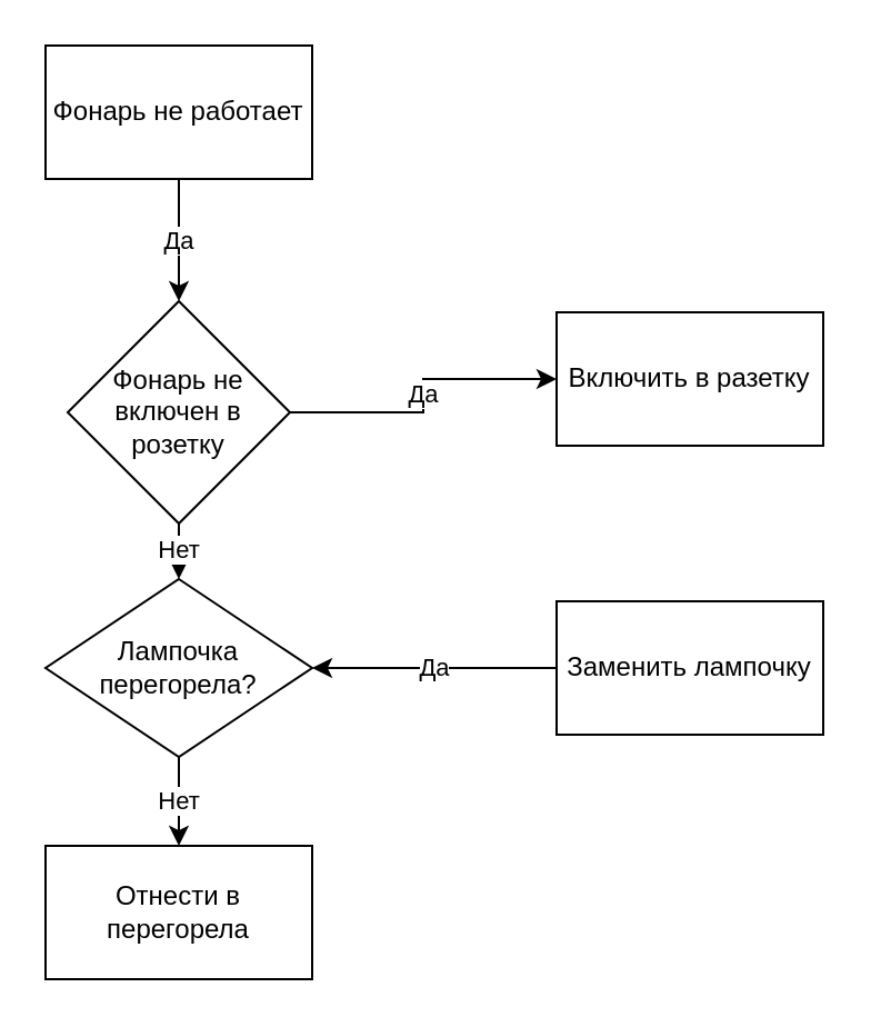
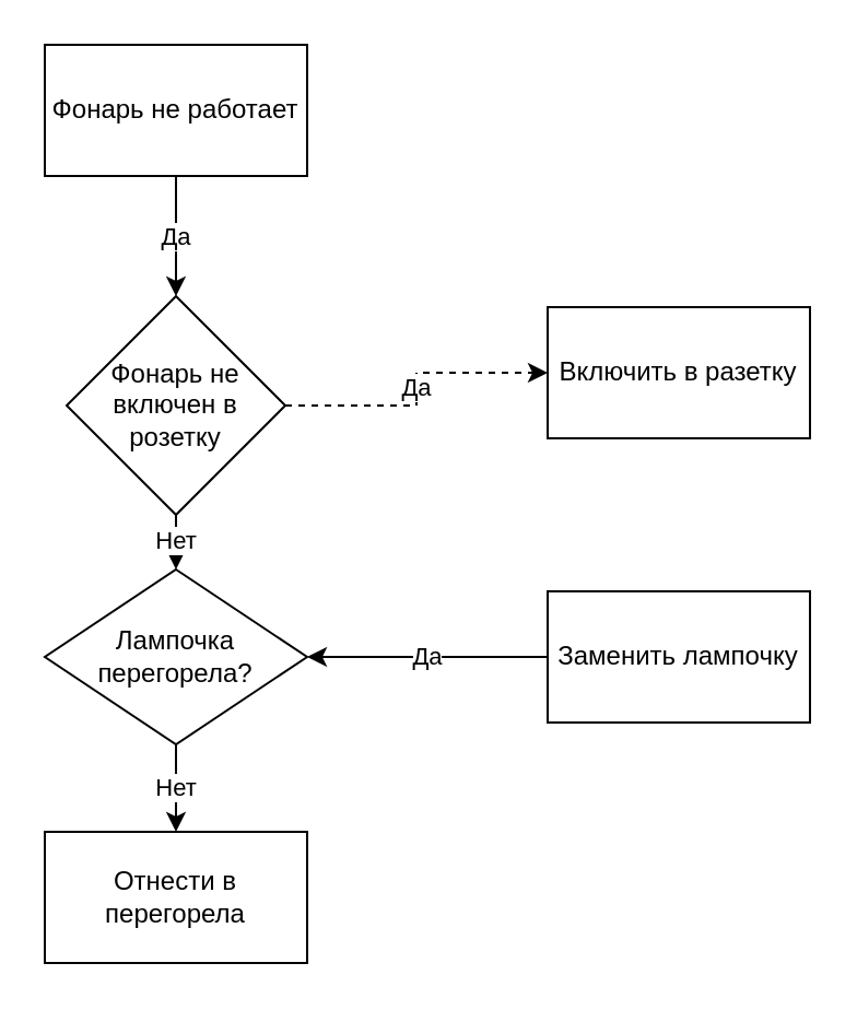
  <mxCell id="0" />
  <mxCell id="1" parent="0" />
  <mxCell id="2" value="Да" style="edgeStyle=orthogonalEdgeStyle;rounded=0;orthogonalLoop=1;jettySize=auto;html=1;" edge="1" parent="1" source="3" target="6"><mxGeometry relative="1" as="geometry" /></mxCell>
  <mxCell id="3" value="Фонарь не работает" style="rounded=0;whiteSpace=wrap;html=1;" vertex="1" parent="1"><mxGeometry x="20" y="20" width="120" height="60" as="geometry" /></mxCell>
- <mxCell id="4" value="Да" style="edgeStyle=orthogonalEdgeStyle;rounded=0;orthogonalLoop=1;jettySize=auto;html=1;" edge="1" parent="1" source="6" target="10"><mxGeometry relative="1" as="geometry" /></mxCell>
+ <mxCell id="4" value="Да" style="edgeStyle=orthogonalEdgeStyle;rounded=0;orthogonalLoop=1;jettySize=auto;html=1;dashed=1;" edge="1" parent="1" source="6" target="10"><mxGeometry relative="1" as="geometry" /></mxCell>
  <mxCell id="5" value="Нет" style="edgeStyle=orthogonalEdgeStyle;rounded=0;orthogonalLoop=1;jettySize=auto;html=1;" edge="1" parent="1" source="6" target="8"><mxGeometry relative="1" as="geometry" /></mxCell>
  <mxCell id="6" value="Фонарь не включен в розетку" style="rhombus;whiteSpace=wrap;html=1;" vertex="1" parent="1"><mxGeometry x="30" y="135" width="100" height="100" as="geometry" /></mxCell>
  <mxCell id="7" value="Нет" style="edgeStyle=orthogonalEdgeStyle;rounded=0;orthogonalLoop=1;jettySize=auto;html=1;" edge="1" parent="1" source="8" target="9"><mxGeometry relative="1" as="geometry" /></mxCell>
  <mxCell id="8" value="Лампочка перегорела?" style="rhombus;whiteSpace=wrap;html=1;" vertex="1" parent="1"><mxGeometry x="20" y="260" width="120" height="80" as="geometry" /></mxCell>
  <mxCell id="9" value="Отнести в перегорела" style="rounded=0;whiteSpace=wrap;html=1;" vertex="1" parent="1"><mxGeometry x="20" y="380" width="120" height="60" as="geometry" /></mxCell>
  <mxCell id="10" value="Включить в разетку" style="rounded=0;whiteSpace=wrap;html=1;" vertex="1" parent="1"><mxGeometry x="250" y="140" width="120" height="60" as="geometry" /></mxCell>
  <mxCell id="11" value="Да" style="edgeStyle=orthogonalEdgeStyle;rounded=0;orthogonalLoop=1;jettySize=auto;html=1;" edge="1" parent="1" source="12" target="8"><mxGeometry relative="1" as="geometry" /></mxCell>
  <mxCell id="12" value="Заменить лампочку" style="rounded=0;whiteSpace=wrap;html=1;" vertex="1" parent="1"><mxGeometry x="250" y="270" width="120" height="60" as="geometry" /></mxCell>
